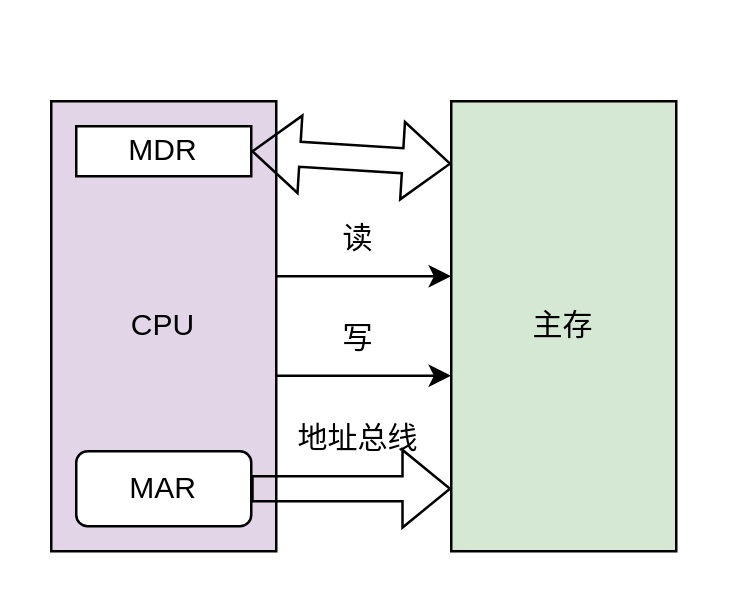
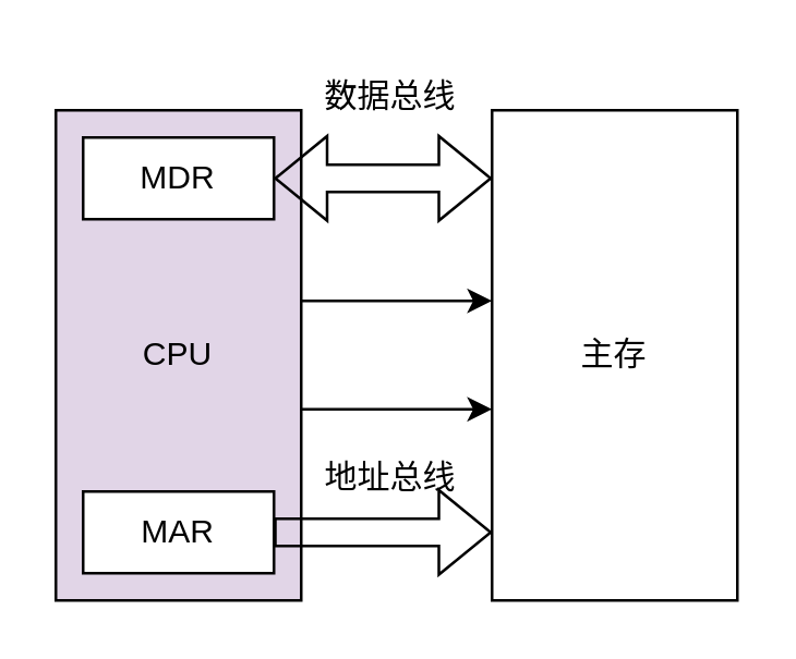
  <mxCell id="0" />
  <mxCell id="1" parent="0" />
  <mxCell id="2" value="CPU" style="rounded=0;whiteSpace=wrap;html=1;fillColor=#e1d5e7;" vertex="1" parent="1"><mxGeometry x="20" y="40" width="90" height="180" as="geometry" /></mxCell>
- <mxCell id="3" value="MDR" style="rounded=0;whiteSpace=wrap;html=1;" vertex="1" parent="1"><mxGeometry x="30" y="50" width="70" height="20" as="geometry" /></mxCell>
- <mxCell id="4" value="MAR" style="whiteSpace=wrap;html=1;rounded=1;" vertex="1" parent="1"><mxGeometry x="30" y="180" width="70" height="30" as="geometry" /></mxCell>
+ <mxCell id="3" value="MDR" style="rounded=0;whiteSpace=wrap;html=1;" vertex="1" parent="1"><mxGeometry x="30" y="50" width="70" height="30" as="geometry" /></mxCell>
+ <mxCell id="4" value="MAR" style="rounded=0;whiteSpace=wrap;html=1;" vertex="1" parent="1"><mxGeometry x="30" y="180" width="70" height="30" as="geometry" /></mxCell>
  <mxCell id="5" value="" style="shape=flexArrow;endArrow=classic;startArrow=classic;html=1;rounded=0;exitX=1;exitY=0.5;exitDx=0;exitDy=0;" edge="1" parent="1" source="3"><mxGeometry width="100" height="100" relative="1" as="geometry"><mxPoint x="130" y="200" as="sourcePoint" /><mxPoint x="180" y="65" as="targetPoint" /></mxGeometry></mxCell>
  <mxCell id="6" value="" style="shape=flexArrow;endArrow=classic;html=1;rounded=0;exitX=1;exitY=0.5;exitDx=0;exitDy=0;" edge="1" parent="1" source="4"><mxGeometry width="50" height="50" relative="1" as="geometry"><mxPoint x="150" y="170" as="sourcePoint" /><mxPoint x="180" y="195" as="targetPoint" /></mxGeometry></mxCell>
- <mxCell id="7" value="主存" style="rounded=0;whiteSpace=wrap;html=1;fillColor=#d5e8d4;" vertex="1" parent="1"><mxGeometry x="180" y="40" width="90" height="180" as="geometry" /></mxCell>
+ <mxCell id="7" value="主存" style="rounded=0;whiteSpace=wrap;html=1;" vertex="1" parent="1"><mxGeometry x="180" y="40" width="90" height="180" as="geometry" /></mxCell>
  <mxCell id="8" value="" style="endArrow=classic;html=1;rounded=0;exitX=1;exitY=0.5;exitDx=0;exitDy=0;entryX=0;entryY=0.5;entryDx=0;entryDy=0;" edge="1" parent="1"><mxGeometry width="50" height="50" relative="1" as="geometry"><mxPoint x="110" y="110" as="sourcePoint" /><mxPoint x="180" y="110" as="targetPoint" /></mxGeometry></mxCell>
  <mxCell id="9" value="" style="endArrow=classic;html=1;rounded=0;exitX=1;exitY=0.5;exitDx=0;exitDy=0;entryX=0;entryY=0.5;entryDx=0;entryDy=0;" edge="1" parent="1"><mxGeometry width="50" height="50" relative="1" as="geometry"><mxPoint x="110" y="149.8" as="sourcePoint" /><mxPoint x="180" y="149.8" as="targetPoint" /></mxGeometry></mxCell>
- <mxCell id="10" value="读" style="text;html=1;strokeColor=none;fillColor=none;align=center;verticalAlign=middle;whiteSpace=wrap;rounded=0;" vertex="1" parent="1"><mxGeometry x="128" y="80" width="30" height="30" as="geometry" /></mxCell>
- <mxCell id="11" value="写" style="text;html=1;strokeColor=none;fillColor=none;align=center;verticalAlign=middle;whiteSpace=wrap;rounded=0;" vertex="1" parent="1"><mxGeometry x="128" y="120" width="30" height="30" as="geometry" /></mxCell>
+ <mxCell id="12" value="数据总线" style="text;html=1;strokeColor=none;fillColor=none;align=center;verticalAlign=middle;whiteSpace=wrap;rounded=0;" vertex="1" parent="1"><mxGeometry x="113" y="20" width="60" height="30" as="geometry" /></mxCell>
  <mxCell id="13" value="地址总线" style="text;html=1;strokeColor=none;fillColor=none;align=center;verticalAlign=middle;whiteSpace=wrap;rounded=0;" vertex="1" parent="1"><mxGeometry x="113" y="160" width="60" height="30" as="geometry" /></mxCell>
